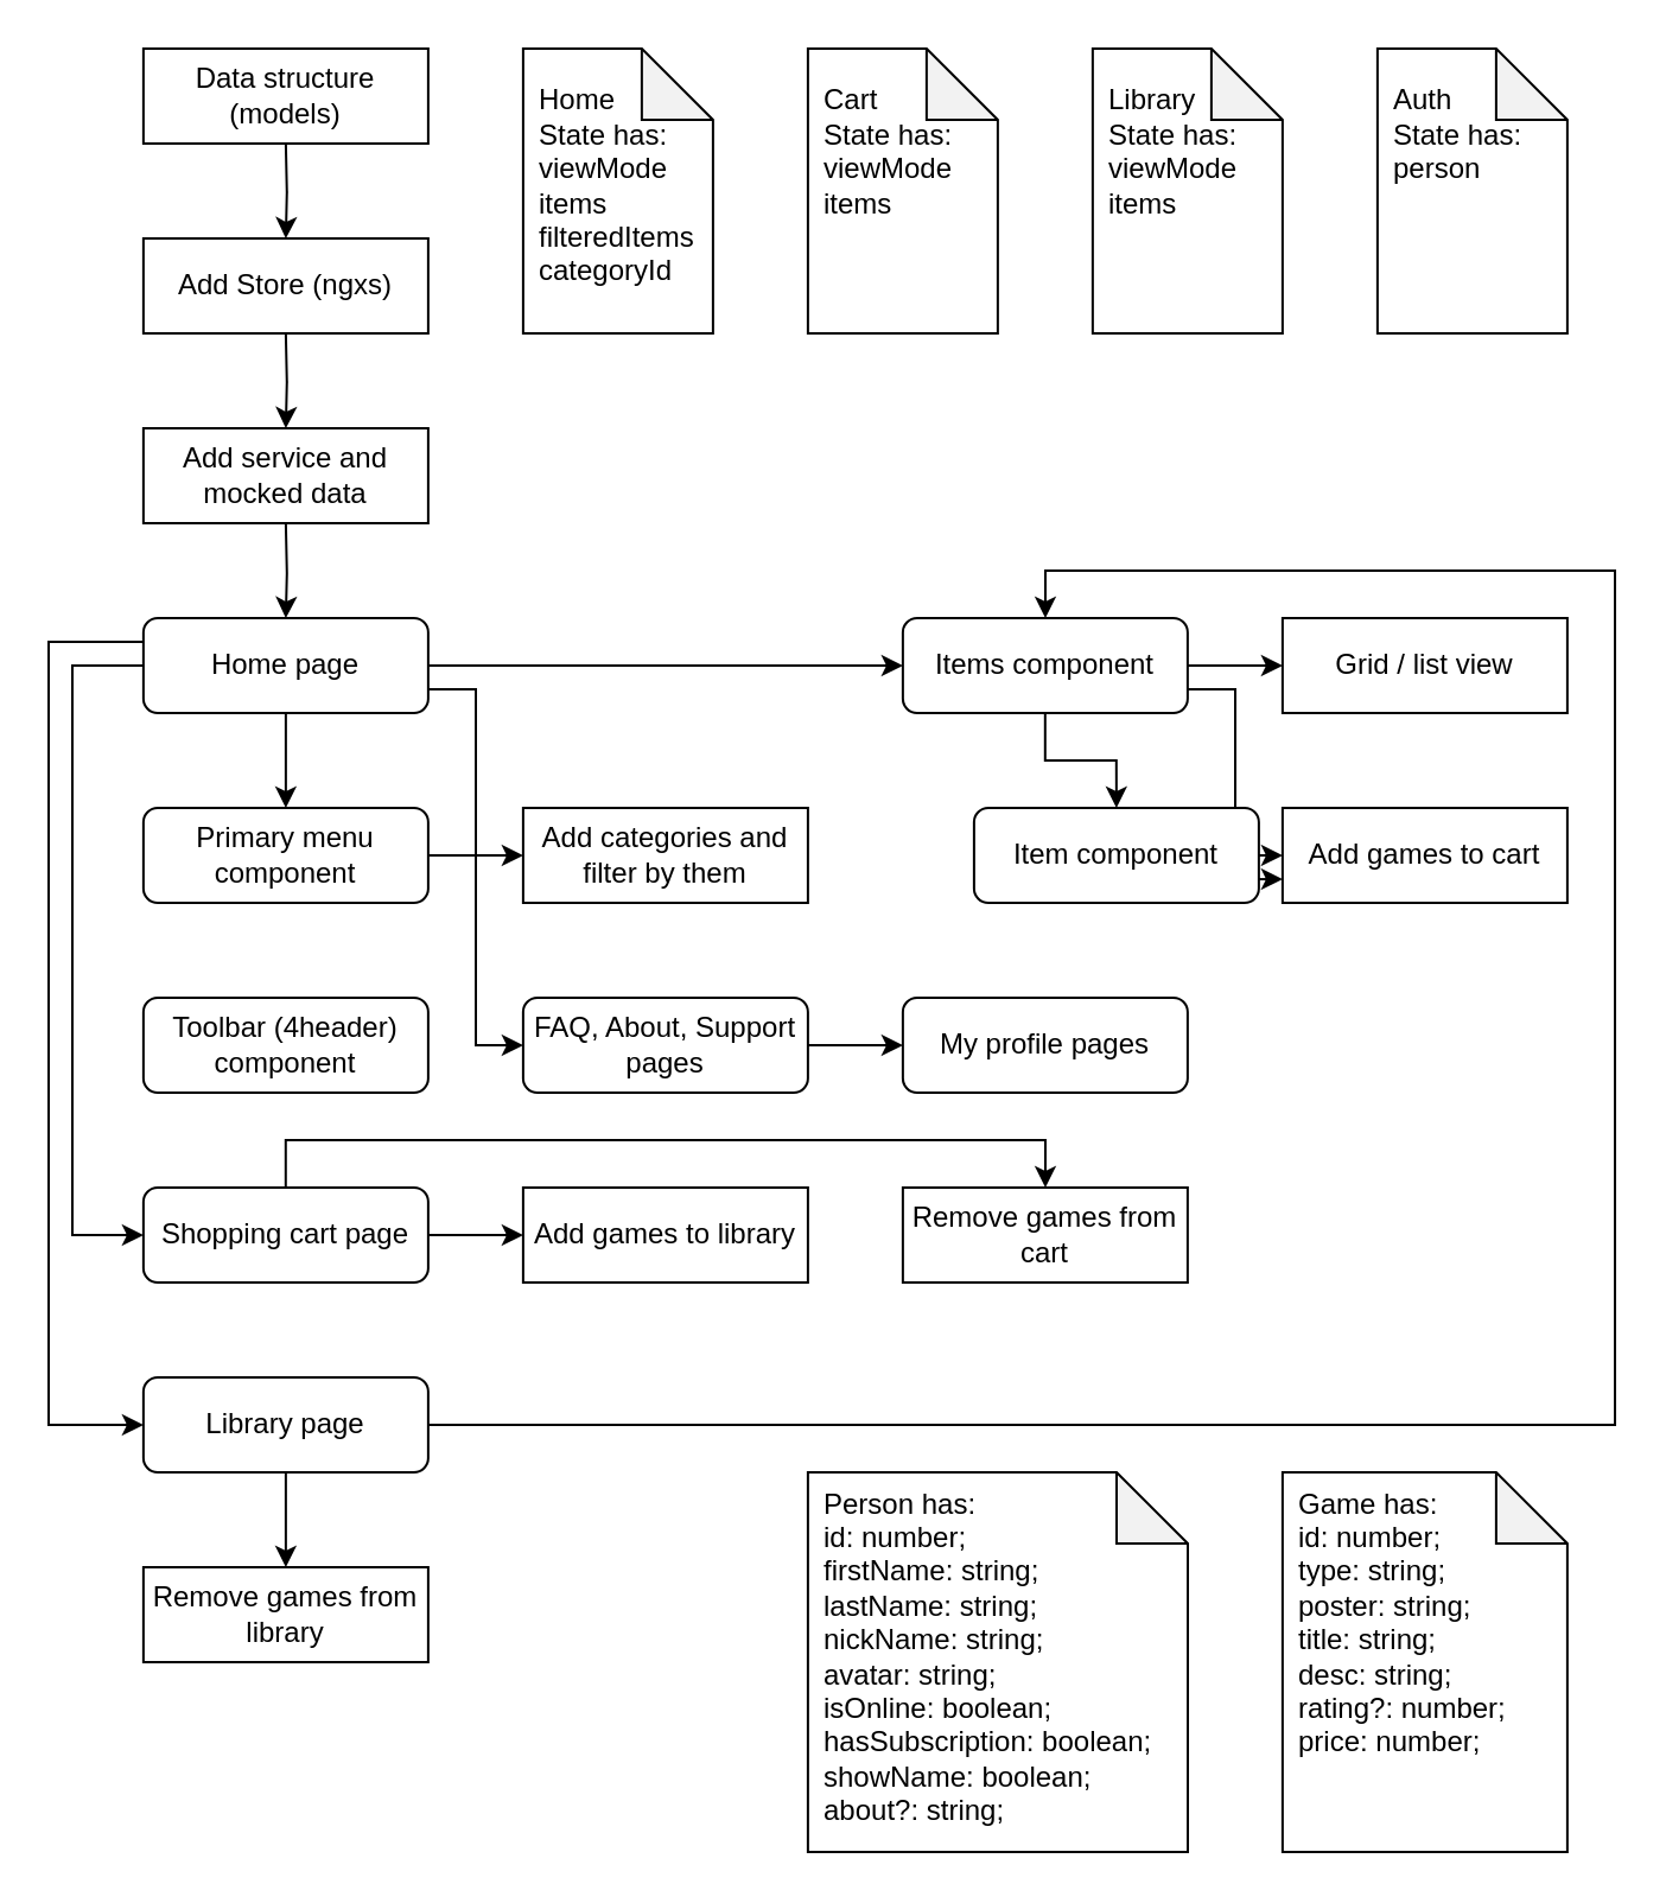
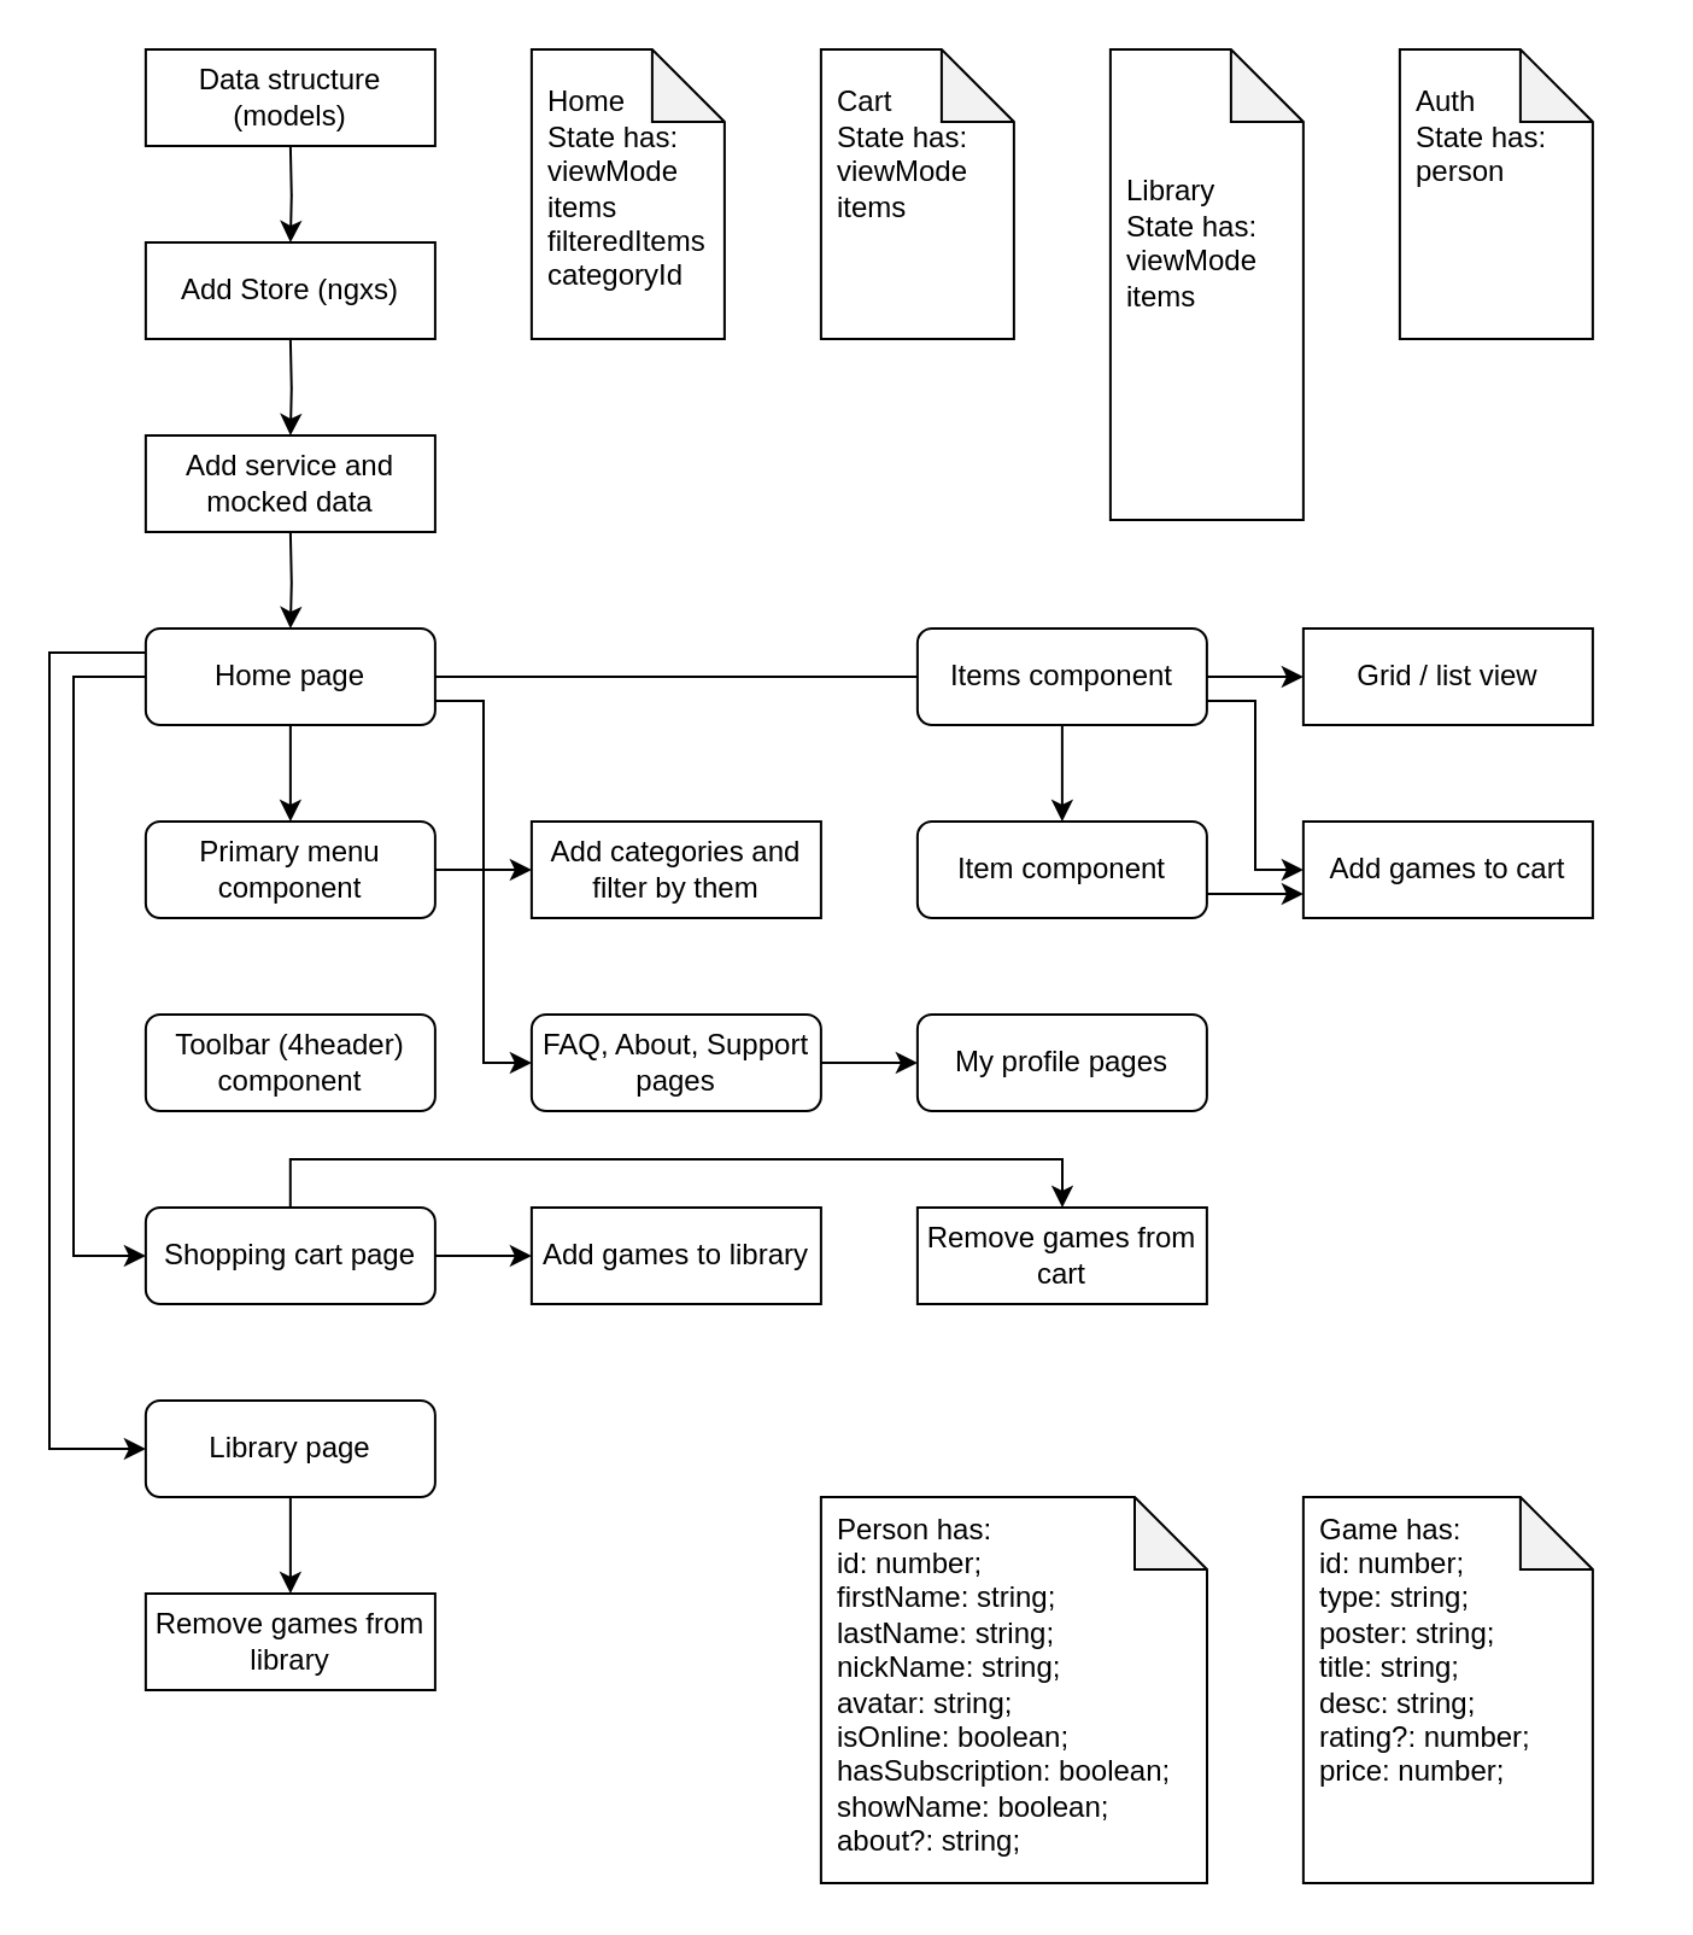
  <mxCell id="0" />
  <mxCell id="1" parent="0" />
  <mxCell id="2" style="edgeStyle=orthogonalEdgeStyle;rounded=0;orthogonalLoop=1;jettySize=auto;html=1;" parent="1" source="3" edge="1"><mxGeometry relative="1" as="geometry"><mxPoint x="219.94" y="360" as="targetPoint" /></mxGeometry></mxCell>
  <mxCell id="3" value="Primary menu component" style="rounded=1;whiteSpace=wrap;html=1;" parent="1" vertex="1"><mxGeometry x="59.94" y="340" width="120" height="40" as="geometry" /></mxCell>
- <mxCell id="4" style="edgeStyle=orthogonalEdgeStyle;rounded=0;orthogonalLoop=1;jettySize=auto;html=1;entryX=0;entryY=0.5;entryDx=0;entryDy=0;exitX=1;exitY=0.5;exitDx=0;exitDy=0;" parent="1" source="11" target="19" edge="1"><mxGeometry relative="1" as="geometry" /></mxCell>
+ <mxCell id="4" style="edgeStyle=orthogonalEdgeStyle;rounded=0;orthogonalLoop=1;jettySize=auto;html=1;entryX=0;entryY=0.5;entryDx=0;entryDy=0;exitX=1;exitY=0.5;exitDx=0;exitDy=0;endArrow=none;" parent="1" source="11" target="19" edge="1"><mxGeometry relative="1" as="geometry" /></mxCell>
  <mxCell id="5" value="Toolbar (4header)&lt;br&gt;component" style="rounded=1;whiteSpace=wrap;html=1;" parent="1" vertex="1"><mxGeometry x="59.94" y="420" width="120" height="40" as="geometry" /></mxCell>
  <mxCell id="6" style="edgeStyle=orthogonalEdgeStyle;rounded=0;orthogonalLoop=1;jettySize=auto;html=1;" parent="1" source="11" target="3" edge="1"><mxGeometry relative="1" as="geometry" /></mxCell>
  <mxCell id="7" style="edgeStyle=orthogonalEdgeStyle;rounded=0;orthogonalLoop=1;jettySize=auto;html=1;" parent="1" source="11" target="26" edge="1"><mxGeometry relative="1" as="geometry"><Array as="points"><mxPoint x="30" y="280" /><mxPoint x="30" y="520" /></Array></mxGeometry></mxCell>
  <mxCell id="8" style="edgeStyle=orthogonalEdgeStyle;rounded=0;orthogonalLoop=1;jettySize=auto;html=1;" parent="1" source="11" target="29" edge="1"><mxGeometry relative="1" as="geometry"><Array as="points"><mxPoint x="20" y="270" /><mxPoint x="20" y="600" /></Array></mxGeometry></mxCell>
  <mxCell id="9" style="edgeStyle=orthogonalEdgeStyle;rounded=0;orthogonalLoop=1;jettySize=auto;html=1;" parent="1" source="19" edge="1"><mxGeometry relative="1" as="geometry"><Array as="points"><mxPoint x="520" y="290" /><mxPoint x="520" y="360" /></Array><mxPoint x="539.94" y="360.029" as="targetPoint" /></mxGeometry></mxCell>
  <mxCell id="10" style="edgeStyle=orthogonalEdgeStyle;rounded=0;orthogonalLoop=1;jettySize=auto;html=1;" parent="1" source="11" target="16" edge="1"><mxGeometry relative="1" as="geometry"><Array as="points"><mxPoint x="200" y="290" /><mxPoint x="200" y="440" /></Array></mxGeometry></mxCell>
  <mxCell id="11" value="Home page" style="rounded=1;whiteSpace=wrap;html=1;" parent="1" vertex="1"><mxGeometry x="59.94" y="260" width="120" height="40" as="geometry" /></mxCell>
  <mxCell id="12" style="edgeStyle=orthogonalEdgeStyle;rounded=0;orthogonalLoop=1;jettySize=auto;html=1;entryX=0.5;entryY=0;entryDx=0;entryDy=0;" parent="1" edge="1"><mxGeometry relative="1" as="geometry"><mxPoint x="119.94" y="60" as="sourcePoint" /><mxPoint x="119.94" y="100" as="targetPoint" /></mxGeometry></mxCell>
  <mxCell id="13" style="edgeStyle=orthogonalEdgeStyle;rounded=0;orthogonalLoop=1;jettySize=auto;html=1;entryX=0.5;entryY=0;entryDx=0;entryDy=0;" parent="1" edge="1"><mxGeometry relative="1" as="geometry"><mxPoint x="119.94" y="140" as="sourcePoint" /><mxPoint x="119.94" y="180" as="targetPoint" /></mxGeometry></mxCell>
  <mxCell id="14" style="edgeStyle=orthogonalEdgeStyle;rounded=0;orthogonalLoop=1;jettySize=auto;html=1;entryX=0.5;entryY=0;entryDx=0;entryDy=0;" parent="1" target="11" edge="1"><mxGeometry relative="1" as="geometry"><mxPoint x="119.94" y="220" as="sourcePoint" /></mxGeometry></mxCell>
  <mxCell id="15" style="edgeStyle=orthogonalEdgeStyle;rounded=0;orthogonalLoop=1;jettySize=auto;html=1;" parent="1" source="16" target="20" edge="1"><mxGeometry relative="1" as="geometry" /></mxCell>
  <mxCell id="16" value="FAQ, About, Support pages" style="rounded=1;whiteSpace=wrap;html=1;" parent="1" vertex="1"><mxGeometry x="219.94" y="420" width="120" height="40" as="geometry" /></mxCell>
  <mxCell id="17" style="edgeStyle=orthogonalEdgeStyle;rounded=0;orthogonalLoop=1;jettySize=auto;html=1;" parent="1" source="19" edge="1"><mxGeometry relative="1" as="geometry"><mxPoint x="539.94" y="280" as="targetPoint" /></mxGeometry></mxCell>
  <mxCell id="18" style="edgeStyle=orthogonalEdgeStyle;rounded=0;orthogonalLoop=1;jettySize=auto;html=1;entryX=0.5;entryY=0;entryDx=0;entryDy=0;" parent="1" source="19" target="23" edge="1"><mxGeometry relative="1" as="geometry" /></mxCell>
  <mxCell id="19" value="Items component" style="rounded=1;whiteSpace=wrap;html=1;" parent="1" vertex="1"><mxGeometry x="379.94" y="260" width="120" height="40" as="geometry" /></mxCell>
  <mxCell id="20" value="My profile pages" style="rounded=1;whiteSpace=wrap;html=1;" parent="1" vertex="1"><mxGeometry x="379.94" y="420" width="120" height="40" as="geometry" /></mxCell>
  <mxCell id="21" value="Game has:&lt;br&gt;&lt;div&gt;id: number;&lt;/div&gt;&lt;div&gt;type: string;&lt;/div&gt;&lt;div&gt;poster: string;&lt;/div&gt;&lt;div&gt;title: string;&lt;/div&gt;&lt;div&gt;desc: string;&lt;/div&gt;&lt;div&gt;rating?: number;&lt;/div&gt;&lt;div&gt;price: number;&lt;/div&gt;&lt;div&gt;&lt;br&gt;&lt;/div&gt;&lt;div&gt;&lt;br&gt;&lt;/div&gt;" style="shape=note;whiteSpace=wrap;html=1;backgroundOutline=1;darkOpacity=0.05;align=left;spacingLeft=5;spacingBottom=5;" parent="1" vertex="1"><mxGeometry x="539.94" y="620" width="120" height="160" as="geometry" /></mxCell>
  <mxCell id="22" style="edgeStyle=orthogonalEdgeStyle;rounded=0;orthogonalLoop=1;jettySize=auto;html=1;" parent="1" source="23" edge="1"><mxGeometry relative="1" as="geometry"><Array as="points"><mxPoint x="520" y="370" /><mxPoint x="520" y="370" /></Array><mxPoint x="539.94" y="370.029" as="targetPoint" /></mxGeometry></mxCell>
- <mxCell id="23" value="Item component" style="rounded=1;whiteSpace=wrap;html=1;" parent="1" vertex="1"><mxGeometry x="409.94" y="340" width="120" height="40" as="geometry" /></mxCell>
+ <mxCell id="23" value="Item component" style="rounded=1;whiteSpace=wrap;html=1;" parent="1" vertex="1"><mxGeometry x="379.94" y="340" width="120" height="40" as="geometry" /></mxCell>
  <mxCell id="24" style="edgeStyle=orthogonalEdgeStyle;rounded=0;orthogonalLoop=1;jettySize=auto;html=1;" parent="1" source="26" edge="1"><mxGeometry relative="1" as="geometry"><mxPoint x="219.94" y="520" as="targetPoint" /></mxGeometry></mxCell>
  <mxCell id="25" style="edgeStyle=orthogonalEdgeStyle;rounded=0;orthogonalLoop=1;jettySize=auto;html=1;" parent="1" source="26" target="37" edge="1"><mxGeometry relative="1" as="geometry"><Array as="points"><mxPoint x="120" y="480" /><mxPoint x="440" y="480" /></Array></mxGeometry></mxCell>
  <mxCell id="26" value="Shopping cart page" style="rounded=1;whiteSpace=wrap;html=1;" parent="1" vertex="1"><mxGeometry x="59.94" y="500" width="120" height="40" as="geometry" /></mxCell>
- <mxCell id="27" style="edgeStyle=orthogonalEdgeStyle;rounded=0;orthogonalLoop=1;jettySize=auto;html=1;" parent="1" source="29" target="19" edge="1"><mxGeometry relative="1" as="geometry"><Array as="points"><mxPoint x="680" y="600" /><mxPoint x="680" y="240" /><mxPoint x="440" y="240" /></Array></mxGeometry></mxCell>
  <mxCell id="28" style="edgeStyle=orthogonalEdgeStyle;rounded=0;orthogonalLoop=1;jettySize=auto;html=1;entryX=0.5;entryY=0;entryDx=0;entryDy=0;" parent="1" source="29" target="38" edge="1"><mxGeometry relative="1" as="geometry" /></mxCell>
  <mxCell id="29" value="Library page" style="rounded=1;whiteSpace=wrap;html=1;" parent="1" vertex="1"><mxGeometry x="59.94" y="580" width="120" height="40" as="geometry" /></mxCell>
  <mxCell id="30" value="Data structure (models)" style="rounded=0;whiteSpace=wrap;html=1;fillColor=none;" parent="1" vertex="1"><mxGeometry x="59.94" y="20" width="120" height="40" as="geometry" /></mxCell>
  <mxCell id="31" value="Add Store (ngxs)" style="rounded=0;whiteSpace=wrap;html=1;fillColor=none;" parent="1" vertex="1"><mxGeometry x="59.94" y="100" width="120" height="40" as="geometry" /></mxCell>
  <mxCell id="32" value="Add service and mocked data" style="rounded=0;whiteSpace=wrap;html=1;fillColor=none;" parent="1" vertex="1"><mxGeometry x="59.94" y="180" width="120" height="40" as="geometry" /></mxCell>
  <mxCell id="33" value="Add categories and filter by them" style="rounded=0;whiteSpace=wrap;html=1;fillColor=none;" parent="1" vertex="1"><mxGeometry x="219.94" y="340" width="120" height="40" as="geometry" /></mxCell>
  <mxCell id="34" value="Add games to library" style="rounded=0;whiteSpace=wrap;html=1;fillColor=none;" parent="1" vertex="1"><mxGeometry x="219.94" y="500" width="120" height="40" as="geometry" /></mxCell>
  <mxCell id="35" value="Grid / list view" style="rounded=0;whiteSpace=wrap;html=1;fillColor=none;" parent="1" vertex="1"><mxGeometry x="539.94" y="260" width="120" height="40" as="geometry" /></mxCell>
  <mxCell id="36" value="Add games to cart" style="rounded=0;whiteSpace=wrap;html=1;fillColor=none;" parent="1" vertex="1"><mxGeometry x="539.94" y="340" width="120" height="40" as="geometry" /></mxCell>
  <mxCell id="37" value="Remove games from cart" style="rounded=0;whiteSpace=wrap;html=1;fillColor=none;" parent="1" vertex="1"><mxGeometry x="379.94" y="500" width="120" height="40" as="geometry" /></mxCell>
  <mxCell id="38" value="Remove games from library" style="rounded=0;whiteSpace=wrap;html=1;fillColor=none;" parent="1" vertex="1"><mxGeometry x="59.94" y="660" width="120" height="40" as="geometry" /></mxCell>
- <mxCell id="39" value="&lt;br&gt;Library&lt;br&gt;State has:&lt;br&gt;viewMode&lt;br&gt;items&lt;br&gt;&lt;br&gt;&lt;br&gt;&lt;br&gt;" style="shape=note;whiteSpace=wrap;html=1;backgroundOutline=1;darkOpacity=0.05;align=left;spacingLeft=5;spacingBottom=5;" vertex="1" parent="1"><mxGeometry x="459.94" y="20" width="80" height="120" as="geometry" /></mxCell>
+ <mxCell id="39" value="&lt;br&gt;Library&lt;br&gt;State has:&lt;br&gt;viewMode&lt;br&gt;items&lt;br&gt;&lt;br&gt;&lt;br&gt;&lt;br&gt;" style="shape=note;whiteSpace=wrap;html=1;backgroundOutline=1;darkOpacity=0.05;align=left;spacingLeft=5;spacingBottom=5;" vertex="1" parent="1"><mxGeometry x="459.94" y="20" width="80" height="195" as="geometry" /></mxCell>
  <mxCell id="40" value="&lt;br&gt;Cart&lt;br&gt;State has:&lt;br&gt;viewMode&lt;br&gt;items&lt;br&gt;&lt;br&gt;&lt;br&gt;&lt;br&gt;" style="shape=note;whiteSpace=wrap;html=1;backgroundOutline=1;darkOpacity=0.05;align=left;spacingLeft=5;spacingBottom=5;" vertex="1" parent="1"><mxGeometry x="339.94" y="20" width="80" height="120" as="geometry" /></mxCell>
  <mxCell id="41" value="&lt;br&gt;Home&lt;br&gt;State has:&lt;br&gt;viewMode&lt;br&gt;items&lt;br&gt;filteredItems&lt;br&gt;categoryId&lt;br&gt;&lt;br&gt;" style="shape=note;whiteSpace=wrap;html=1;backgroundOutline=1;darkOpacity=0.05;align=left;spacingLeft=5;spacingBottom=5;" vertex="1" parent="1"><mxGeometry x="219.94" y="20" width="80" height="120" as="geometry" /></mxCell>
  <mxCell id="42" value="&lt;br&gt;Auth&lt;br&gt;State has:&lt;br&gt;person&lt;br&gt;&lt;br&gt;&lt;br&gt;&lt;br&gt;&lt;br&gt;" style="shape=note;whiteSpace=wrap;html=1;backgroundOutline=1;darkOpacity=0.05;align=left;spacingLeft=5;spacingBottom=5;" vertex="1" parent="1"><mxGeometry x="579.94" y="20" width="80" height="120" as="geometry" /></mxCell>
  <mxCell id="43" value="Person has:&lt;br&gt;&lt;span&gt;id: number;&lt;/span&gt;&lt;div&gt;firstName: string;&lt;/div&gt;&lt;div&gt;lastName: string;&lt;/div&gt;&lt;div&gt;nickName: string;&lt;/div&gt;&lt;div&gt;avatar: string;&lt;/div&gt;&lt;div&gt;isOnline: boolean;&lt;/div&gt;&lt;div&gt;hasSubscription: boolean;&lt;/div&gt;&lt;div&gt;showName: boolean;&lt;/div&gt;&lt;div&gt;about?: string;&lt;/div&gt;" style="shape=note;whiteSpace=wrap;html=1;backgroundOutline=1;darkOpacity=0.05;align=left;spacingLeft=5;spacingBottom=5;" vertex="1" parent="1"><mxGeometry x="339.94" y="620" width="160.06" height="160" as="geometry" /></mxCell>
